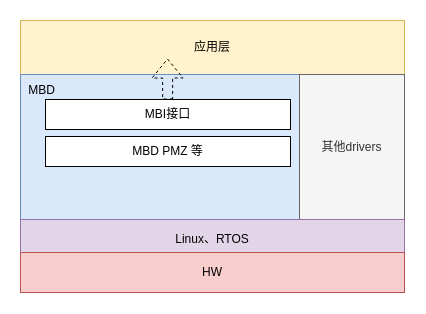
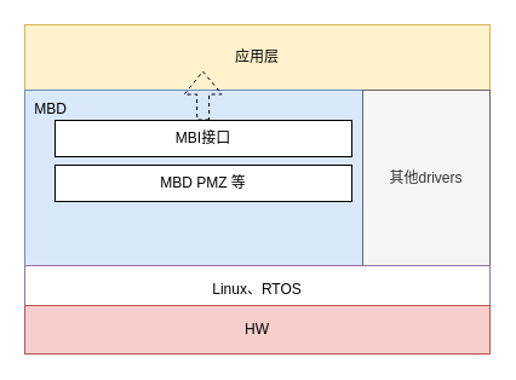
  <mxCell id="0" />
  <mxCell id="1" parent="0" />
  <mxCell id="2" value="应用层" style="rounded=0;whiteSpace=wrap;html=1;fillColor=#fff2cc;strokeColor=#d6b656;" vertex="1" parent="1"><mxGeometry x="20" y="20" width="384" height="54" as="geometry" /></mxCell>
  <mxCell id="3" value="" style="rounded=0;whiteSpace=wrap;html=1;fillColor=#dae8fc;strokeColor=#6c8ebf;" vertex="1" parent="1"><mxGeometry x="20" y="74" width="279" height="145" as="geometry" /></mxCell>
  <mxCell id="4" value="其他drivers" style="rounded=0;whiteSpace=wrap;html=1;fillColor=#f5f5f5;fontColor=#333333;strokeColor=#666666;" vertex="1" parent="1"><mxGeometry x="299" y="74" width="105" height="145" as="geometry" /></mxCell>
  <mxCell id="5" value="MBD" style="text;html=1;align=center;verticalAlign=middle;resizable=0;points=[];autosize=1;strokeColor=none;fillColor=none;" vertex="1" parent="1"><mxGeometry x="23" y="81" width="36" height="18" as="geometry" /></mxCell>
  <mxCell id="6" value="MBI接口" style="rounded=0;whiteSpace=wrap;html=1;" vertex="1" parent="1"><mxGeometry x="45" y="99" width="245" height="30" as="geometry" /></mxCell>
  <mxCell id="7" value="" style="shape=flexArrow;endArrow=classic;html=1;rounded=0;dashed=1;" edge="1" parent="1"><mxGeometry width="50" height="50" relative="1" as="geometry"><mxPoint x="167.16" y="99" as="sourcePoint" /><mxPoint x="167" y="58" as="targetPoint" /></mxGeometry></mxCell>
  <mxCell id="8" value="MBD PMZ 等" style="rounded=0;whiteSpace=wrap;html=1;" vertex="1" parent="1"><mxGeometry x="45" y="136" width="245" height="30" as="geometry" /></mxCell>
- <mxCell id="9" value="Linux、RTOS" style="rounded=0;whiteSpace=wrap;html=1;fillColor=#e1d5e7;strokeColor=#9673a6;" vertex="1" parent="1"><mxGeometry x="20" y="219" width="384" height="39" as="geometry" /></mxCell>
+ <mxCell id="9" value="Linux、RTOS" style="rounded=0;whiteSpace=wrap;html=1;fillColor=#ffffff;strokeColor=#9673a6;" vertex="1" parent="1"><mxGeometry x="20" y="219" width="384" height="39" as="geometry" /></mxCell>
  <mxCell id="10" value="HW" style="rounded=0;whiteSpace=wrap;html=1;fillColor=#f8cecc;strokeColor=#b85450;" vertex="1" parent="1"><mxGeometry x="20" y="252" width="384" height="40" as="geometry" /></mxCell>
